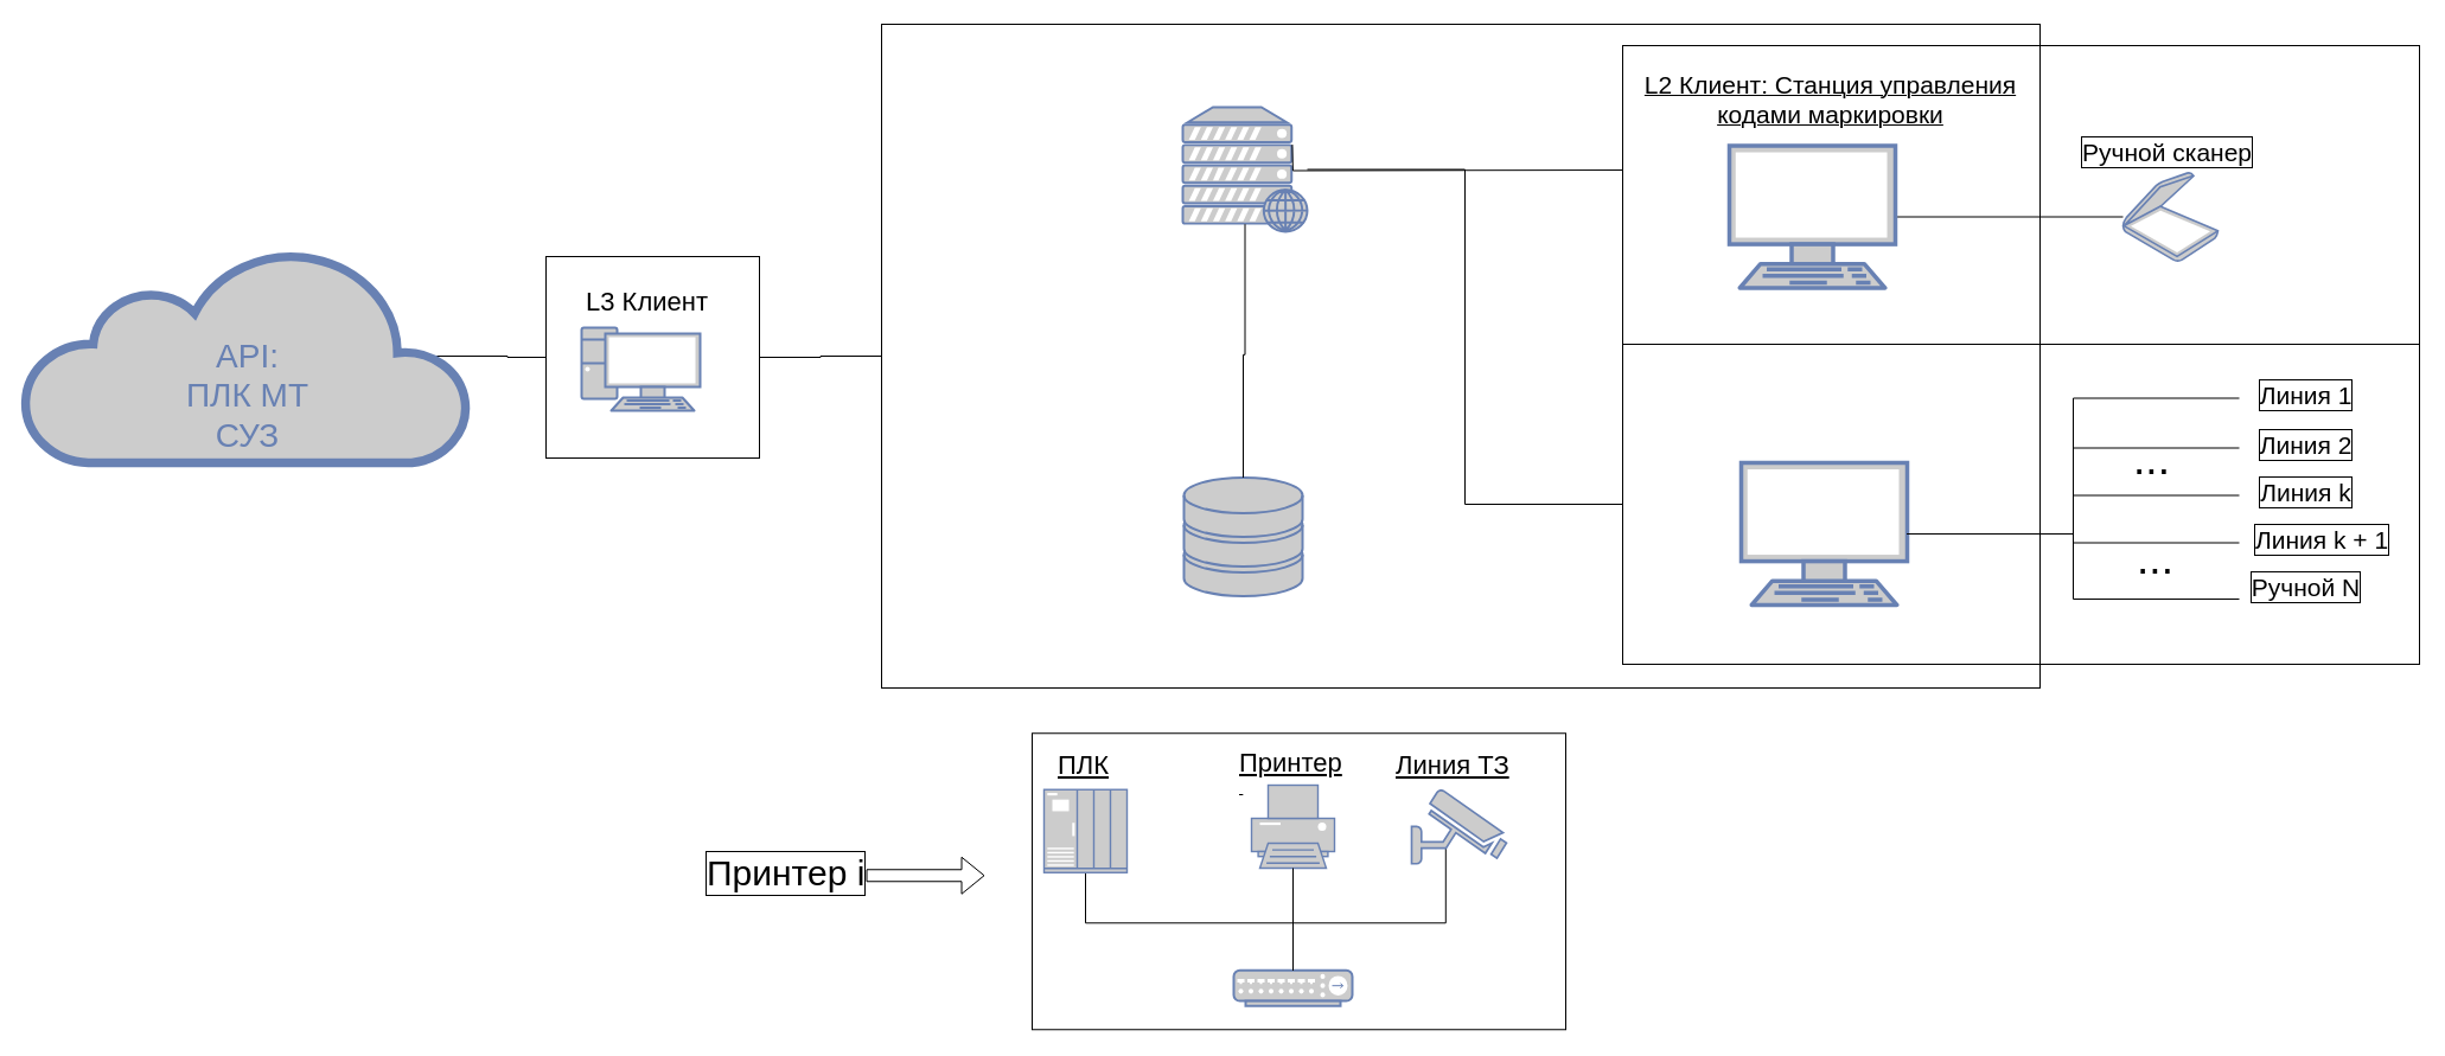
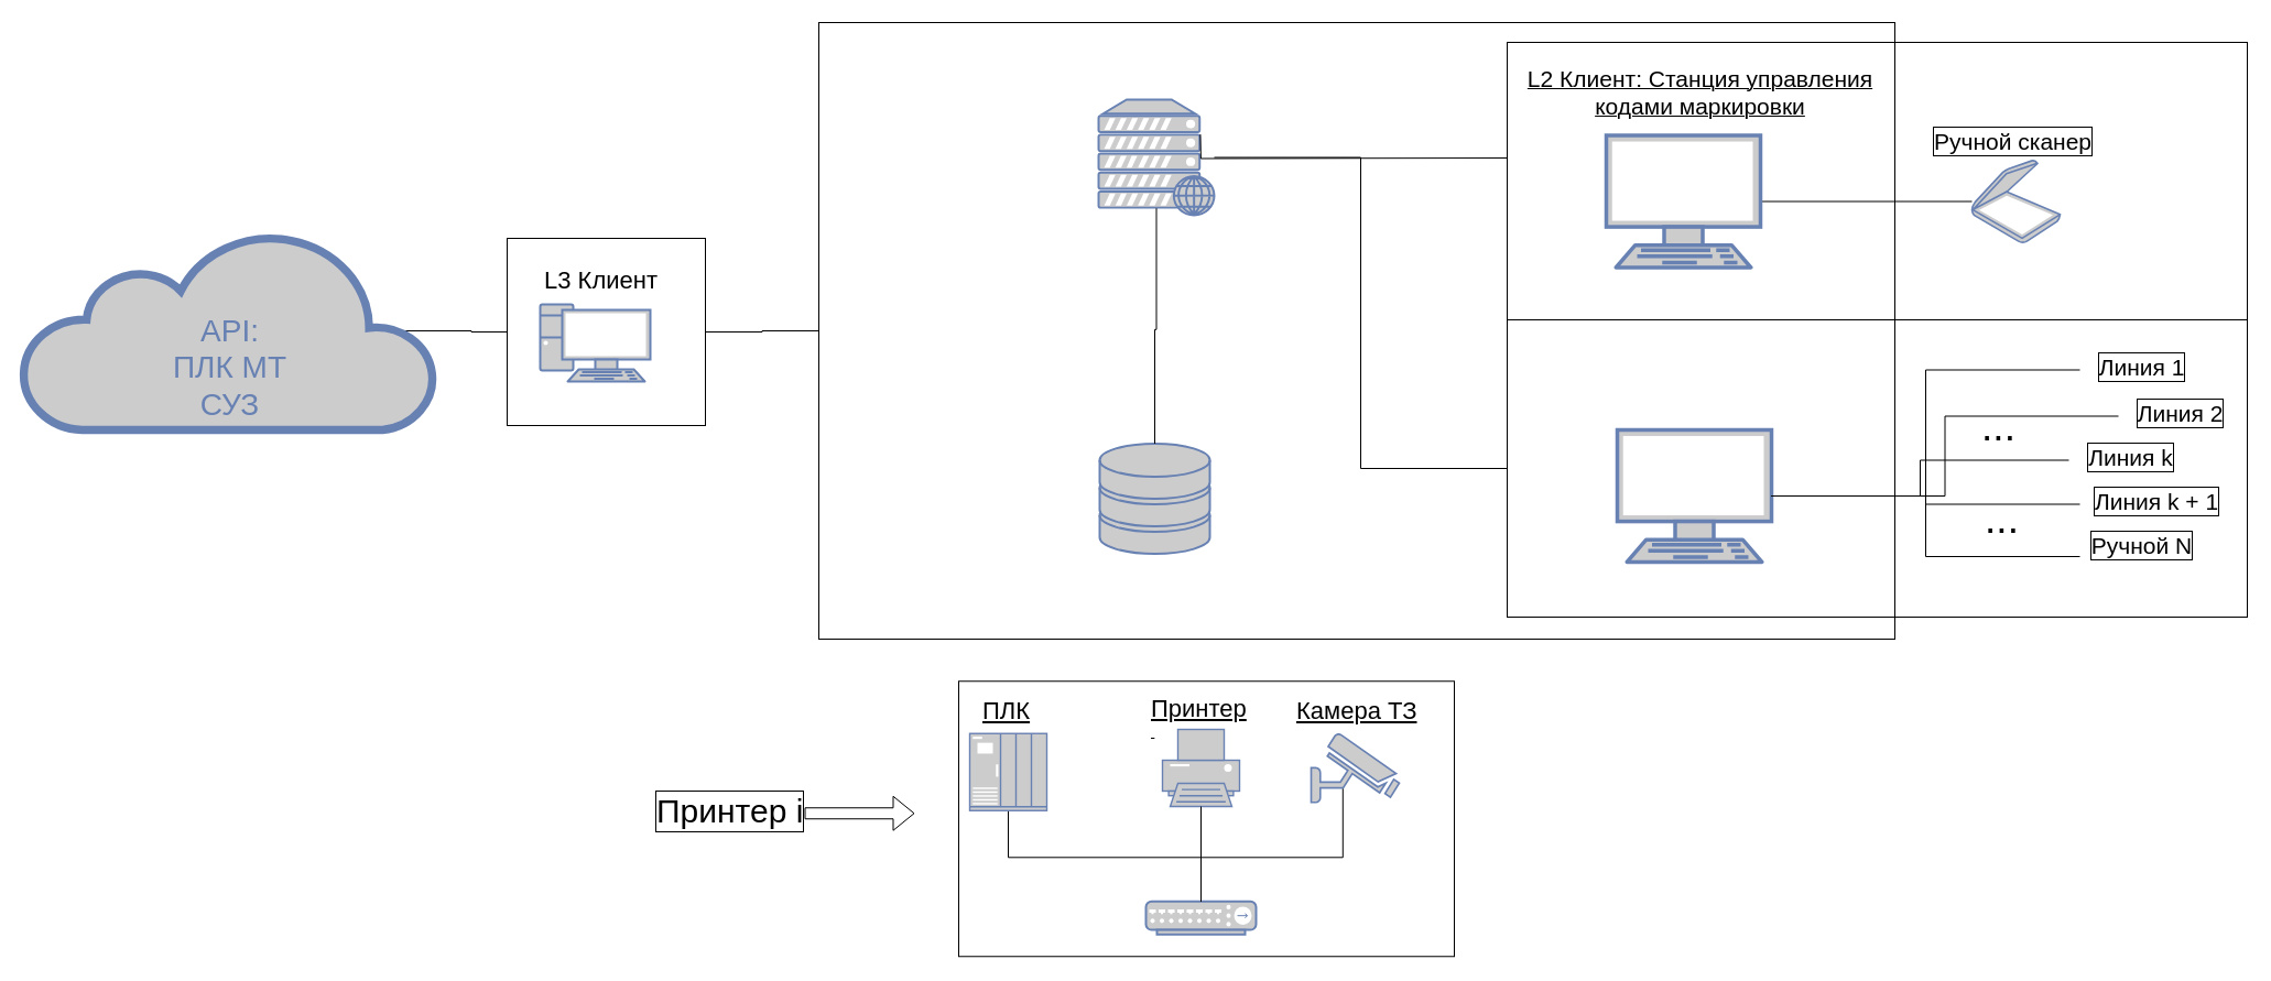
  <mxCell id="0" />
  <mxCell id="1" parent="0" />
  <mxCell id="2" style="edgeStyle=orthogonalEdgeStyle;rounded=0;orthogonalLoop=1;jettySize=auto;html=1;entryX=0.91;entryY=0.5;entryDx=0;entryDy=0;entryPerimeter=0;endArrow=none;endFill=0;exitX=0;exitY=0.5;exitDx=0;exitDy=0;" edge="1" parent="1" source="7" target="3"><mxGeometry relative="1" as="geometry"><mxPoint x="328" y="230" as="sourcePoint" /></mxGeometry></mxCell>
  <mxCell id="3" value="&lt;div&gt;&lt;br&gt;&lt;/div&gt;&lt;div&gt;&lt;br&gt;&lt;/div&gt;&lt;div&gt;API:&lt;/div&gt;&lt;div&gt;ПЛК МТ&lt;/div&gt;&lt;div&gt;СУЗ&lt;br&gt;&lt;/div&gt;" style="html=1;fillColor=#CCCCCC;strokeColor=#6881B3;gradientColor=none;gradientDirection=north;strokeWidth=2;shape=mxgraph.networks.cloud;fontColor=#6881B3;rounded=0;shadow=0;comic=0;align=center;fontSize=28;" parent="1" vertex="1"><mxGeometry x="20" y="210" width="375" height="180" as="geometry" /></mxCell>
  <mxCell id="4" style="edgeStyle=orthogonalEdgeStyle;rounded=0;orthogonalLoop=1;jettySize=auto;html=1;exitX=1;exitY=0.5;exitDx=0;exitDy=0;entryX=0;entryY=0.5;entryDx=0;entryDy=0;endArrow=none;endFill=0;" edge="1" parent="1" source="7" target="11"><mxGeometry relative="1" as="geometry" /></mxCell>
  <mxCell id="5" value="" style="group" vertex="1" connectable="0" parent="1"><mxGeometry x="460" y="216" width="180" height="380" as="geometry" /></mxCell>
  <mxCell id="6" value="" style="fontColor=#0066CC;verticalAlign=top;verticalLabelPosition=bottom;labelPosition=center;align=center;html=1;fillColor=#CCCCCC;strokeColor=#6881B3;gradientColor=none;gradientDirection=north;strokeWidth=2;shape=mxgraph.networks.pc;rounded=0;shadow=0;comic=0;" parent="5" vertex="1"><mxGeometry x="30.0" y="60" width="100" height="70" as="geometry" /></mxCell>
  <mxCell id="7" value="" style="rounded=0;whiteSpace=wrap;html=1;fillColor=none;" vertex="1" parent="5"><mxGeometry width="180" height="170" as="geometry" /></mxCell>
  <mxCell id="8" value="&lt;br&gt;&lt;div style=&quot;font-size: 22px;&quot; align=&quot;right&quot;&gt;L3 Клиент&lt;br&gt;&lt;/div&gt;" style="text;html=1;strokeColor=none;fillColor=none;spacing=5;spacingTop=-20;whiteSpace=wrap;overflow=hidden;rounded=0;" vertex="1" parent="5"><mxGeometry x="29" y="22" width="180" height="30" as="geometry" /></mxCell>
  <mxCell id="9" value="" style="rounded=0;whiteSpace=wrap;html=1;labelBackgroundColor=none;fillColor=none;" vertex="1" parent="1"><mxGeometry x="870" y="618.25" width="450" height="250" as="geometry" /></mxCell>
  <mxCell id="10" value="" style="fontColor=#0066CC;verticalAlign=top;verticalLabelPosition=bottom;labelPosition=center;align=center;html=1;outlineConnect=0;fillColor=#CCCCCC;strokeColor=#6881B3;gradientColor=none;gradientDirection=north;strokeWidth=2;shape=mxgraph.networks.storage;" vertex="1" parent="1"><mxGeometry x="998" y="402.5" width="100" height="100" as="geometry" /></mxCell>
  <mxCell id="11" value="" style="rounded=0;whiteSpace=wrap;html=1;fillColor=none;" vertex="1" parent="1"><mxGeometry x="743" y="20" width="977" height="560" as="geometry" /></mxCell>
  <mxCell id="12" style="edgeStyle=orthogonalEdgeStyle;rounded=0;orthogonalLoop=1;jettySize=auto;html=1;entryX=0;entryY=0.5;entryDx=0;entryDy=0;endArrow=none;endFill=0;" edge="1" parent="1" source="13" target="15"><mxGeometry relative="1" as="geometry" /></mxCell>
  <mxCell id="13" value="" style="fontColor=#0066CC;verticalAlign=top;verticalLabelPosition=bottom;labelPosition=center;align=center;html=1;outlineConnect=0;fillColor=#CCCCCC;strokeColor=#6881B3;gradientColor=none;gradientDirection=north;strokeWidth=2;shape=mxgraph.networks.web_server;" vertex="1" parent="1"><mxGeometry x="997" y="90" width="105" height="105" as="geometry" /></mxCell>
  <mxCell id="14" style="edgeStyle=orthogonalEdgeStyle;rounded=0;orthogonalLoop=1;jettySize=auto;html=1;exitX=0.5;exitY=0;exitDx=0;exitDy=0;exitPerimeter=0;entryX=0.5;entryY=0.94;entryDx=0;entryDy=0;entryPerimeter=0;endArrow=none;endFill=0;" edge="1" parent="1" source="10" target="13"><mxGeometry relative="1" as="geometry" /></mxCell>
  <mxCell id="15" value="" style="rounded=0;whiteSpace=wrap;html=1;fillColor=none;" vertex="1" parent="1"><mxGeometry x="1368" y="290" width="672" height="270" as="geometry" /></mxCell>
  <mxCell id="16" style="edgeStyle=orthogonalEdgeStyle;rounded=0;orthogonalLoop=1;jettySize=auto;html=1;exitX=0;exitY=0.5;exitDx=0;exitDy=0;entryX=0.88;entryY=0.5;entryDx=0;entryDy=0;entryPerimeter=0;endArrow=none;endFill=0;" edge="1" parent="1"><mxGeometry relative="1" as="geometry"><mxPoint x="1368" y="143" as="sourcePoint" /><mxPoint x="1089.4" y="121.5" as="targetPoint" /></mxGeometry></mxCell>
  <mxCell id="17" style="edgeStyle=orthogonalEdgeStyle;rounded=0;orthogonalLoop=1;jettySize=auto;html=1;endArrow=none;endFill=0;" edge="1" parent="1" source="18" target="36"><mxGeometry relative="1" as="geometry" /></mxCell>
  <mxCell id="18" value="" style="fontColor=#0066CC;verticalAlign=top;verticalLabelPosition=bottom;labelPosition=center;align=center;html=1;outlineConnect=0;fillColor=#CCCCCC;strokeColor=#6881B3;gradientColor=none;gradientDirection=north;strokeWidth=2;shape=mxgraph.networks.terminal;" vertex="1" parent="1"><mxGeometry x="1458" y="122.5" width="140" height="120" as="geometry" /></mxCell>
  <mxCell id="19" style="edgeStyle=orthogonalEdgeStyle;rounded=0;orthogonalLoop=1;jettySize=auto;html=1;exitX=1;exitY=0.5;exitDx=0;exitDy=0;exitPerimeter=0;entryX=0;entryY=0.25;entryDx=0;entryDy=0;endArrow=none;endFill=0;" edge="1" parent="1" source="20" target="22"><mxGeometry relative="1" as="geometry" /></mxCell>
  <mxCell id="20" value="" style="fontColor=#0066CC;verticalAlign=top;verticalLabelPosition=bottom;labelPosition=center;align=center;html=1;outlineConnect=0;fillColor=#CCCCCC;strokeColor=#6881B3;gradientColor=none;gradientDirection=north;strokeWidth=2;shape=mxgraph.networks.terminal;" vertex="1" parent="1"><mxGeometry x="1468" y="390" width="140" height="120" as="geometry" /></mxCell>
  <mxCell id="21" value="&lt;font style=&quot;font-size: 21px;&quot;&gt;L2 Клиент: Станция управления кодами маркировки&lt;br&gt;&lt;/font&gt;" style="text;whiteSpace=wrap;html=1;fontStyle=4;align=center;" vertex="1" parent="1"><mxGeometry x="1385" y="52" width="317" height="80" as="geometry" /></mxCell>
  <mxCell id="22" value="&lt;div style=&quot;font-size: 21px;&quot;&gt;Линия 1&lt;font style=&quot;font-size: 21px;&quot;&gt;&lt;br&gt;&lt;/font&gt;&lt;/div&gt;" style="text;html=1;strokeColor=none;fillColor=none;spacing=5;spacingTop=-20;whiteSpace=wrap;overflow=hidden;rounded=0;labelBorderColor=default;verticalAlign=middle;horizontal=1;align=center;textDirection=ltr;labelPosition=center;verticalLabelPosition=middle;" vertex="1" parent="1"><mxGeometry x="1888" y="328" width="113" height="30" as="geometry" /></mxCell>
  <mxCell id="23" style="edgeStyle=orthogonalEdgeStyle;rounded=0;orthogonalLoop=1;jettySize=auto;html=1;exitX=0;exitY=0.25;exitDx=0;exitDy=0;entryX=1;entryY=0.5;entryDx=0;entryDy=0;entryPerimeter=0;endArrow=none;endFill=0;" edge="1" parent="1" source="24" target="20"><mxGeometry relative="1" as="geometry" /></mxCell>
- <mxCell id="24" value="&lt;div style=&quot;font-size: 21px;&quot;&gt;Линия 2&lt;br&gt;&lt;/div&gt;" style="text;html=1;strokeColor=none;fillColor=none;spacing=5;spacingTop=-20;whiteSpace=wrap;overflow=hidden;rounded=0;labelBorderColor=default;verticalAlign=middle;horizontal=1;align=center;textDirection=ltr;labelPosition=center;verticalLabelPosition=middle;" vertex="1" parent="1"><mxGeometry x="1888" y="370" width="113" height="30" as="geometry" /></mxCell>
+ <mxCell id="24" value="&lt;div style=&quot;font-size: 21px;&quot;&gt;Линия 2&lt;br&gt;&lt;/div&gt;" style="text;html=1;strokeColor=none;fillColor=none;spacing=5;spacingTop=-20;whiteSpace=wrap;overflow=hidden;rounded=0;labelBorderColor=default;verticalAlign=middle;horizontal=1;align=center;textDirection=ltr;labelPosition=center;verticalLabelPosition=middle;" vertex="1" parent="1"><mxGeometry x="1923" y="370" width="113" height="30" as="geometry" /></mxCell>
  <mxCell id="25" style="edgeStyle=orthogonalEdgeStyle;rounded=0;orthogonalLoop=1;jettySize=auto;html=1;exitX=0;exitY=0.25;exitDx=0;exitDy=0;endArrow=none;endFill=0;" edge="1" parent="1" source="26" target="20"><mxGeometry relative="1" as="geometry" /></mxCell>
- <mxCell id="26" value="&lt;div style=&quot;font-size: 21px;&quot;&gt;Линия k&lt;font style=&quot;font-size: 21px;&quot;&gt;&lt;br&gt;&lt;/font&gt;&lt;/div&gt;" style="text;html=1;strokeColor=none;fillColor=none;spacing=5;spacingTop=-20;whiteSpace=wrap;overflow=hidden;rounded=0;labelBorderColor=default;verticalAlign=middle;horizontal=1;align=center;textDirection=ltr;labelPosition=center;verticalLabelPosition=middle;" vertex="1" parent="1"><mxGeometry x="1888" y="410" width="113" height="30" as="geometry" /></mxCell>
+ <mxCell id="26" value="&lt;div style=&quot;font-size: 21px;&quot;&gt;Линия k&lt;font style=&quot;font-size: 21px;&quot;&gt;&lt;br&gt;&lt;/font&gt;&lt;/div&gt;" style="text;html=1;strokeColor=none;fillColor=none;spacing=5;spacingTop=-20;whiteSpace=wrap;overflow=hidden;rounded=0;labelBorderColor=default;verticalAlign=middle;horizontal=1;align=center;textDirection=ltr;labelPosition=center;verticalLabelPosition=middle;" vertex="1" parent="1"><mxGeometry x="1878" y="410" width="113" height="30" as="geometry" /></mxCell>
  <mxCell id="27" style="edgeStyle=orthogonalEdgeStyle;rounded=0;orthogonalLoop=1;jettySize=auto;html=1;exitX=0;exitY=0.25;exitDx=0;exitDy=0;entryX=1;entryY=0.5;entryDx=0;entryDy=0;entryPerimeter=0;endArrow=none;endFill=0;" edge="1" parent="1" source="28" target="20"><mxGeometry relative="1" as="geometry" /></mxCell>
  <mxCell id="28" value="&lt;div style=&quot;font-size: 21px;&quot;&gt;Линия k + 1&lt;br&gt;&lt;/div&gt;" style="text;html=1;strokeColor=none;fillColor=none;spacing=5;spacingTop=-20;whiteSpace=wrap;overflow=hidden;rounded=0;labelBorderColor=default;verticalAlign=middle;horizontal=1;align=center;textDirection=ltr;labelPosition=center;verticalLabelPosition=middle;" vertex="1" parent="1"><mxGeometry x="1888" y="450" width="140" height="30" as="geometry" /></mxCell>
  <mxCell id="29" style="edgeStyle=orthogonalEdgeStyle;rounded=0;orthogonalLoop=1;jettySize=auto;html=1;exitX=0;exitY=0.5;exitDx=0;exitDy=0;entryX=1;entryY=0.5;entryDx=0;entryDy=0;entryPerimeter=0;endArrow=none;endFill=0;" edge="1" parent="1" source="30" target="20"><mxGeometry relative="1" as="geometry" /></mxCell>
  <mxCell id="30" value="&lt;div style=&quot;font-size: 21px;&quot;&gt;Ручной N&lt;font style=&quot;font-size: 21px;&quot;&gt;&lt;br&gt;&lt;/font&gt;&lt;/div&gt;" style="text;html=1;strokeColor=none;fillColor=none;spacing=5;spacingTop=-20;whiteSpace=wrap;overflow=hidden;rounded=0;labelBorderColor=default;verticalAlign=middle;horizontal=1;align=center;textDirection=ltr;labelPosition=center;verticalLabelPosition=middle;" vertex="1" parent="1"><mxGeometry x="1888" y="490" width="113" height="30" as="geometry" /></mxCell>
  <mxCell id="31" value="&lt;font style=&quot;font-size: 37px;&quot;&gt;...&lt;/font&gt;" style="text;html=1;strokeColor=none;fillColor=none;spacing=5;spacingTop=-20;whiteSpace=wrap;overflow=hidden;rounded=0;labelBorderColor=none;verticalAlign=middle;horizontal=1;align=center;textDirection=ltr;labelPosition=center;verticalLabelPosition=middle;" vertex="1" parent="1"><mxGeometry x="1758" y="380" width="113" height="30" as="geometry" /></mxCell>
  <mxCell id="32" value="&lt;font style=&quot;font-size: 37px;&quot;&gt;...&lt;/font&gt;" style="text;html=1;strokeColor=none;fillColor=none;spacing=5;spacingTop=-20;whiteSpace=wrap;overflow=hidden;rounded=0;labelBorderColor=none;verticalAlign=middle;horizontal=1;align=center;textDirection=ltr;labelPosition=center;verticalLabelPosition=middle;" vertex="1" parent="1"><mxGeometry x="1761" y="464" width="113" height="30" as="geometry" /></mxCell>
  <mxCell id="33" value="&lt;div style=&quot;font-size: 21px;&quot;&gt;Ручной сканер&lt;br&gt;&lt;/div&gt;" style="text;html=1;strokeColor=none;fillColor=none;spacing=5;spacingTop=-20;whiteSpace=wrap;overflow=hidden;rounded=0;labelBorderColor=default;verticalAlign=middle;horizontal=1;align=center;textDirection=ltr;labelPosition=center;verticalLabelPosition=middle;" vertex="1" parent="1"><mxGeometry x="1726" y="122.5" width="203" height="30" as="geometry" /></mxCell>
  <mxCell id="34" value="" style="group" vertex="1" connectable="0" parent="1"><mxGeometry x="1368" y="38" width="672" height="252" as="geometry" /></mxCell>
  <mxCell id="35" value="&lt;blockquote&gt;&lt;blockquote&gt;&lt;blockquote&gt;&lt;span style=&quot;white-space: pre;&quot;&gt;&#09;&lt;/span&gt;&lt;span style=&quot;white-space: pre;&quot;&gt;&#09;&lt;/span&gt;&lt;span style=&quot;white-space: pre;&quot;&gt;&#09;&lt;/span&gt;&lt;span style=&quot;white-space: pre;&quot;&gt;&#09;&lt;/span&gt;&lt;/blockquote&gt;&lt;/blockquote&gt;&lt;/blockquote&gt;" style="rounded=0;whiteSpace=wrap;html=1;fillColor=none;" vertex="1" parent="34"><mxGeometry width="672" height="252" as="geometry" /></mxCell>
  <mxCell id="36" value="" style="fontColor=#0066CC;verticalAlign=top;verticalLabelPosition=bottom;labelPosition=center;align=center;html=1;outlineConnect=0;fillColor=#CCCCCC;strokeColor=#6881B3;gradientColor=none;gradientDirection=north;strokeWidth=2;shape=mxgraph.networks.scanner;" vertex="1" parent="34"><mxGeometry x="422.0" y="107" width="80" height="75" as="geometry" /></mxCell>
  <mxCell id="37" value="" style="group" vertex="1" connectable="0" parent="1"><mxGeometry x="590" y="610" width="714" height="238.25" as="geometry" /></mxCell>
  <mxCell id="38" value="&lt;font style=&quot;font-size: 30px;&quot;&gt;Принтер i&lt;/font&gt;" style="text;html=1;strokeColor=none;fillColor=none;spacing=5;spacingTop=-20;whiteSpace=wrap;overflow=hidden;rounded=0;labelBorderColor=default;" vertex="1" parent="37"><mxGeometry y="118.25" width="450" height="62" as="geometry" /></mxCell>
  <mxCell id="39" value="" style="shape=flexArrow;endArrow=classic;html=1;rounded=0;" edge="1" parent="37"><mxGeometry width="50" height="50" relative="1" as="geometry"><mxPoint x="140" y="128.25" as="sourcePoint" /><mxPoint x="240" y="128.25" as="targetPoint" /></mxGeometry></mxCell>
  <mxCell id="40" value="" style="fontColor=#0066CC;verticalAlign=top;verticalLabelPosition=bottom;labelPosition=center;align=center;html=1;outlineConnect=0;fillColor=#CCCCCC;strokeColor=#6881B3;gradientColor=none;gradientDirection=north;strokeWidth=2;shape=mxgraph.networks.printer;" vertex="1" parent="37"><mxGeometry x="465" y="52" width="70" height="70" as="geometry" /></mxCell>
  <mxCell id="41" value="" style="fontColor=#0066CC;verticalAlign=top;verticalLabelPosition=bottom;labelPosition=center;align=center;html=1;outlineConnect=0;fillColor=#CCCCCC;strokeColor=#6881B3;gradientColor=none;gradientDirection=north;strokeWidth=2;shape=mxgraph.networks.hub;" vertex="1" parent="37"><mxGeometry x="450" y="208.25" width="100" height="30" as="geometry" /></mxCell>
  <mxCell id="42" style="edgeStyle=orthogonalEdgeStyle;rounded=0;orthogonalLoop=1;jettySize=auto;html=1;exitX=0.5;exitY=1;exitDx=0;exitDy=0;exitPerimeter=0;entryX=0.5;entryY=0;entryDx=0;entryDy=0;entryPerimeter=0;endArrow=none;endFill=0;" edge="1" parent="37" source="40" target="41"><mxGeometry relative="1" as="geometry" /></mxCell>
  <mxCell id="43" style="edgeStyle=orthogonalEdgeStyle;rounded=0;orthogonalLoop=1;jettySize=auto;html=1;exitX=0.36;exitY=0.79;exitDx=0;exitDy=0;exitPerimeter=0;entryX=0.5;entryY=0;entryDx=0;entryDy=0;entryPerimeter=0;endArrow=none;endFill=0;" edge="1" parent="37" source="44" target="41"><mxGeometry relative="1" as="geometry"><Array as="points"><mxPoint x="629" y="168.25" /><mxPoint x="500" y="168.25" /></Array></mxGeometry></mxCell>
  <mxCell id="44" value="" style="fontColor=#0066CC;verticalAlign=top;verticalLabelPosition=bottom;labelPosition=center;align=center;html=1;outlineConnect=0;fillColor=#CCCCCC;strokeColor=#6881B3;gradientColor=none;gradientDirection=north;strokeWidth=2;shape=mxgraph.networks.security_camera;" vertex="1" parent="37"><mxGeometry x="600" y="55.75" width="80" height="62.5" as="geometry" /></mxCell>
  <mxCell id="45" style="edgeStyle=orthogonalEdgeStyle;rounded=0;orthogonalLoop=1;jettySize=auto;html=1;entryX=0.5;entryY=0;entryDx=0;entryDy=0;entryPerimeter=0;endArrow=none;endFill=0;" edge="1" parent="37" source="46" target="41"><mxGeometry relative="1" as="geometry"><Array as="points"><mxPoint x="325" y="168.25" /><mxPoint x="500" y="168.25" /></Array></mxGeometry></mxCell>
  <mxCell id="46" value="" style="fontColor=#0066CC;verticalAlign=top;verticalLabelPosition=bottom;labelPosition=center;align=center;html=1;outlineConnect=0;fillColor=#CCCCCC;strokeColor=#6881B3;gradientColor=none;gradientDirection=north;strokeWidth=2;shape=mxgraph.networks.ups_enterprise;" vertex="1" parent="37"><mxGeometry x="290" y="55.75" width="70" height="70" as="geometry" /></mxCell>
  <mxCell id="47" value="&lt;br&gt;&lt;div style=&quot;font-size: 22px;&quot; align=&quot;center&quot;&gt;ПЛК&lt;br&gt;&lt;/div&gt;" style="text;whiteSpace=wrap;html=1;fontStyle=4" vertex="1" parent="37"><mxGeometry x="300" y="2" width="60" height="50" as="geometry" /></mxCell>
  <mxCell id="48" value="&lt;br&gt;&lt;div style=&quot;font-size: 22px;&quot; align=&quot;center&quot;&gt;Принтер &lt;br&gt;&lt;/div&gt;&amp;nbsp;" style="text;whiteSpace=wrap;html=1;fontStyle=4" vertex="1" parent="37"><mxGeometry x="453" width="60" height="50" as="geometry" /></mxCell>
- <mxCell id="49" value="&lt;br&gt;&lt;div style=&quot;font-size: 22px;&quot; align=&quot;center&quot;&gt;Линия ТЗ&lt;br&gt;&lt;/div&gt;" style="text;whiteSpace=wrap;html=1;fontStyle=4" vertex="1" parent="37"><mxGeometry x="585" y="2" width="129" height="50" as="geometry" /></mxCell>
+ <mxCell id="49" value="&lt;br&gt;&lt;div style=&quot;font-size: 22px;&quot; align=&quot;center&quot;&gt;Камера ТЗ&lt;br&gt;&lt;/div&gt;" style="text;whiteSpace=wrap;html=1;fontStyle=4" vertex="1" parent="37"><mxGeometry x="585" y="2" width="129" height="50" as="geometry" /></mxCell>
